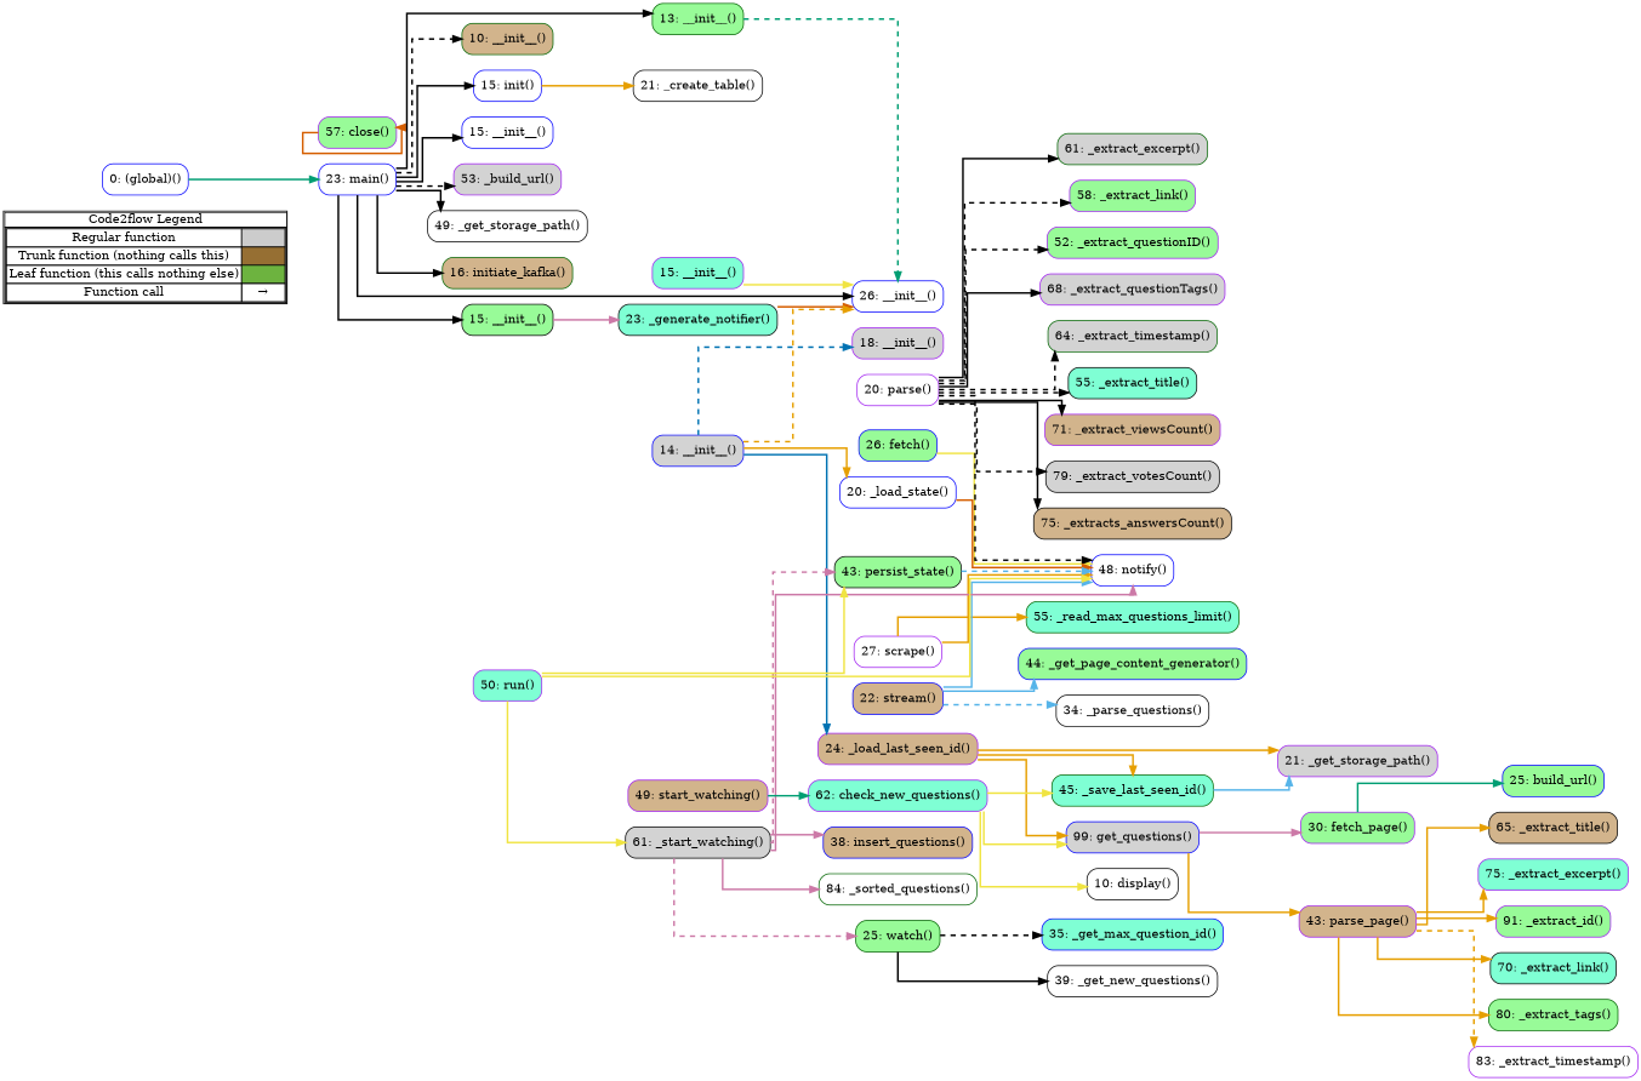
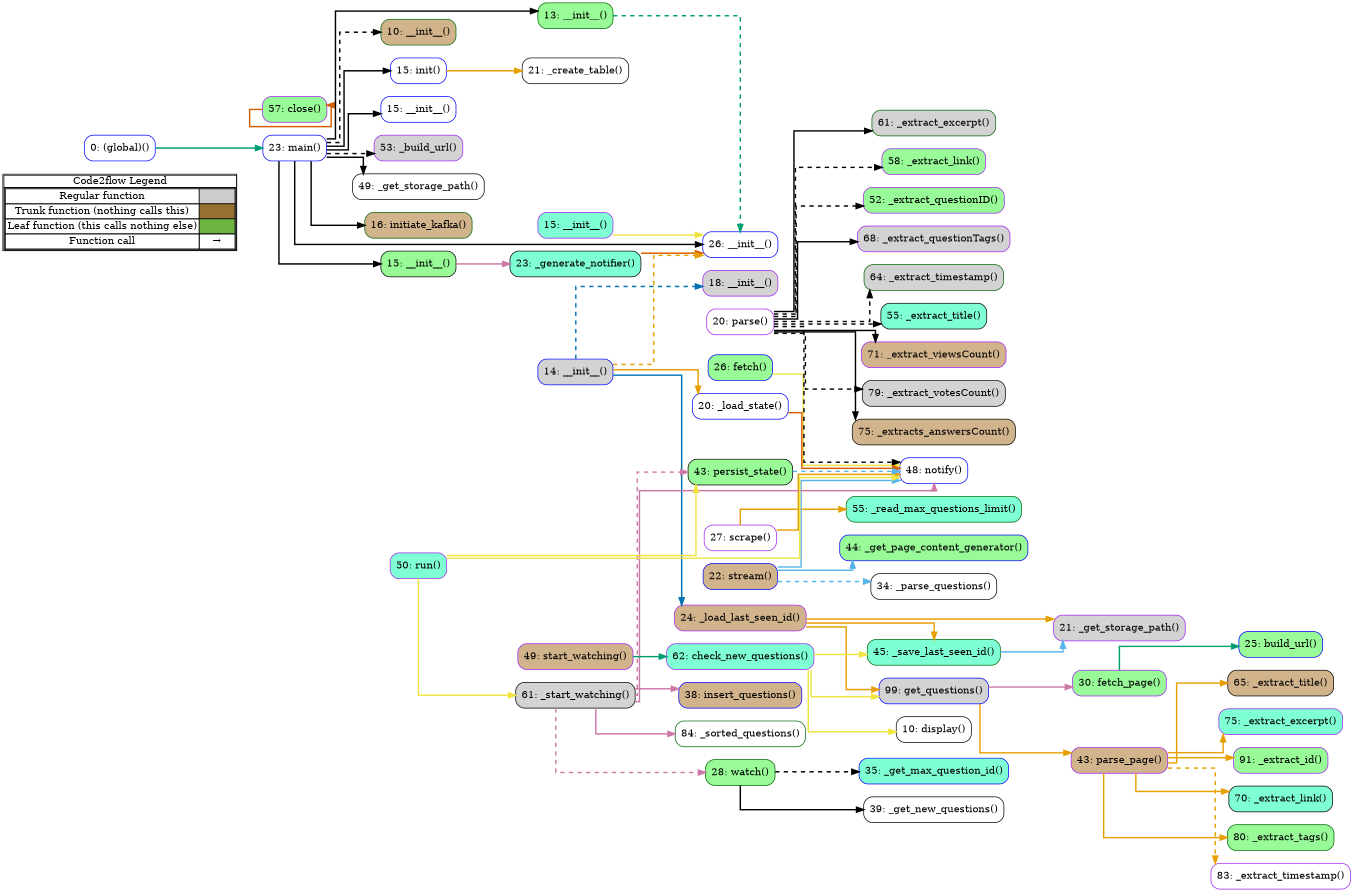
  digraph {
    concentrate=true
    rankdir=LR
    splines=ortho
    node [shape=rect color=purple fillcolor=white style="rounded,filled"]
    edge [color="#000000" penwidth=2 style=solid]
    n1 [label=<         <table cellspacing="0" cellpadding="0" border="1"><tr><td>Code2flow Legend</td></tr><tr><td>         <table cellspacing="0">         <tr><td>Regular function</td><td width="50px" bgcolor='#cccccc'></td></tr>         <tr><td>Trunk function (nothing calls this)</td><td bgcolor='#966F33'></td></tr>         <tr><td>Leaf function (this calls nothing else)</td><td bgcolor='#6db33f'></td></tr>         <tr><td>Function call</td><td><font color='black'>&#8594;</font></td></tr>         </table></td></tr></table>         > margin=0 shape=none color="" fillcolor="" style=""]
    n2 [color=darkgreen fillcolor=tan label="10: __init__()"]
    n3 [color=black label="21: _create_table()"]
    n4 [fillcolor=palegreen label="57: close()"]
    n5 [color=blue label="15: init()"]
    n6 [color=blue fillcolor=tan label="38: insert_questions()"]
    n7 [color=black label="10: display()"]
    n8 [color=blue label="15: __init__()"]
    n9 [color=blue fillcolor=palegreen label="26: fetch()"]
    n10 [color=blue label="0: (global)()"]
    n11 [fillcolor=lightgrey label="53: _build_url()"]
    n12 [color=black label="49: _get_storage_path()"]
    n13 [color=darkgreen fillcolor=tan label="16: initiate_kafka()"]
    n14 [color=blue label="23: main()"]
    n15 [color=blue label="26: __init__()"]
    n16 [color=blue label="48: notify()"]
    n17 [color=darkgreen fillcolor=palegreen label="13: __init__()"]
    n18 [color=darkgreen fillcolor=lightgrey label="61: _extract_excerpt()"]
    n19 [fillcolor=palegreen label="58: _extract_link()"]
    n20 [fillcolor=palegreen label="52: _extract_questionID()"]
    n21 [fillcolor=lightgrey label="68: _extract_questionTags()"]
    n22 [color=darkgreen fillcolor=lightgrey label="64: _extract_timestamp()"]
    n23 [color=black fillcolor=aquamarine label="55: _extract_title()"]
    n24 [fillcolor=tan label="71: _extract_viewsCount()"]
    n25 [color=black fillcolor=lightgrey label="79: _extract_votesCount()"]
    n26 [color=black fillcolor=tan label="75: _extracts_answersCount()"]
    n27 [label="20: parse()"]
    n28 [color=black fillcolor=palegreen label="15: __init__()"]
    n29 [color=black fillcolor=aquamarine label="23: _generate_notifier()"]
    n30 [color=darkgreen fillcolor=aquamarine label="55: _read_max_questions_limit()"]
    n31 [label="27: scrape()"]
    n32 [fillcolor=lightgrey label="18: __init__()"]
    n33 [fillcolor=aquamarine label="75: _extract_excerpt()"]
    n34 [fillcolor=palegreen label="91: _extract_id()"]
    n35 [color=black fillcolor=aquamarine label="70: _extract_link()"]
    n36 [color=darkgreen fillcolor=palegreen label="80: _extract_tags()"]
    n37 [label="83: _extract_timestamp()"]
    n38 [color=black fillcolor=tan label="65: _extract_title()"]
    n39 [color=blue fillcolor=palegreen label="25: build_url()"]
    n40 [fillcolor=palegreen label="30: fetch_page()"]
    n41 [color=blue fillcolor=lightgrey label="99: get_questions()"]
    n42 [fillcolor=tan label="43: parse_page()"]
    n43 [fillcolor=aquamarine label="15: __init__()"]
    n44 [color=blue fillcolor=palegreen label="44: _get_page_content_generator()"]
    n45 [color=black label="34: _parse_questions()"]
    n46 [color=blue fillcolor=tan label="22: stream()"]
    n47 [color=blue fillcolor=lightgrey label="14: __init__()"]
    n48 [color=blue fillcolor=aquamarine label="35: _get_max_question_id()"]
    n49 [color=black label="39: _get_new_questions()"]
    n50 [color=blue label="20: _load_state()"]
    n51 [color=darkgreen label="84: _sorted_questions()"]
    n52 [color=black fillcolor=lightgrey label="61: _start_watching()"]
    n53 [color=black fillcolor=palegreen label="43: persist_state()"]
    n54 [fillcolor=aquamarine label="50: run()"]
-   n55 [color=darkgreen fillcolor=palegreen label="25: watch()"]
+   n55 [color=darkgreen fillcolor=palegreen label="28: watch()"]
    n56 [fillcolor=lightgrey label="21: _get_storage_path()"]
    n57 [fillcolor=tan label="24: _load_last_seen_id()"]
    n58 [color=darkgreen fillcolor=aquamarine label="45: _save_last_seen_id()"]
    n59 [fillcolor=aquamarine label="62: check_new_questions()"]
    n60 [fillcolor=tan label="49: start_watching()"]
    subgraph sub_1 {
      label=legend
      rank=min
      n1
    }
    subgraph sub_2 {
      label="File: db_adapter"
      style=dotted
      subgraph sub_3 {
        label="Class: PostgresAdapter"
        style=dotted
        n2
        n3
        n4
        n5
        n6
      }
    }
    subgraph sub_4 {
      label="File: display"
      style=dotted
      subgraph sub_5 {
        label="Class: QuestionDisplay"
        style=dotted
        n7
      }
    }
    subgraph sub_6 {
      label="File: fetcher"
      style=dotted
      subgraph sub_7 {
        label="Class: FetcherStrategy"
        style=dotted
        n8
        n9
      }
    }
    subgraph sub_8 {
      label="File: main"
      style=dotted
      n10
      n11
      n12
      n13
      n14
    }
    subgraph sub_9 {
      label="File: notification_handler"
      style=dotted
      subgraph sub_10 {
        label="Class: Notifier"
        style=dotted
        n15
        n16
      }
    }
    subgraph sub_11 {
      label="File: parser"
      style=dotted
      subgraph sub_12 {
        label="Class: QuestionParserTemplateMethod"
        style=dotted
        n17
        n18
        n19
        n20
        n21
        n22
        n23
        n24
        n25
        n26
        n27
      }
    }
    subgraph sub_13 {
      label="File: scraper"
      style=dotted
      subgraph sub_14 {
        label="Class: StackOverflowScraperFacade"
        style=dotted
        n28
        n29
        n30
        n31
      }
    }
    subgraph sub_15 {
      label="File: scraper"
      style=dotted
      subgraph sub_16 {
        label="Class: StackOverflowScraper"
        style=dotted
        n32
        n33
        n34
        n35
        n36
        n37
        n38
        n39
        n40
        n41
        n42
      }
    }
    subgraph sub_17 {
      label="File: stream"
      style=dotted
      subgraph sub_18 {
        label="Class: QuestionStreamIterator"
        style=dotted
        n43
        n44
        n45
        n46
      }
    }
    subgraph sub_19 {
      label="File: watcher"
      style=dotted
      subgraph sub_20 {
        label="Class: QuestionWatcher"
        style=dotted
        n47
        n48
        n49
        n50
        n51
        n52
        n53
        n54
        n55
      }
    }
    subgraph sub_21 {
      label="File: watcher"
      style=dotted
      subgraph sub_22 {
        label="Class: QuestionWatcher"
        style=dotted
        n47
        n56
        n57
        n58
        n59
        n60
      }
    }
    n4 -> n4 [color="#D55E00"]
    n5 -> n3 [color="#E69F00"]
    n9 -> n16 [color="#F0E442" style=""]
    n9 -> n16 [color="#F0E442" style=""]
    n10 -> n14 [color="#009E73"]
    n14 -> n2 [style=dashed]
    n14 -> n5
    n14 -> n8
    n14 -> n11 [style=dashed]
    n14 -> n12
    n14 -> n13
    n14 -> n15
    n14 -> n17 [style=bold]
    n14 -> n28
    n17 -> n15 [color="#009E73" style=dashed]
    n27 -> n16 [style=dashed]
    n27 -> n18 [style=bold]
    n27 -> n19 [style=dashed]
    n27 -> n20 [style=dashed]
    n27 -> n21
    n27 -> n22 [style=dashed]
    n27 -> n23 [style=dashed]
    n27 -> n24 [style=bold]
    n27 -> n25 [style=dashed]
    n27 -> n26 [style=bold]
    n28 -> n29 [color="#CC79A7"]
    n29 -> n15 [color="#D55E00"]
    n29 -> n15 [color="#D55E00" style=""]
    n31 -> n16 [color="#E69F00" style=bold]
    n31 -> n16 [color="#E69F00" style=""]
    n31 -> n30 [color="#E69F00" style=bold]
    n40 -> n39 [color="#009E73"]
    n41 -> n40 [color="#CC79A7"]
    n41 -> n42 [color="#E69F00"]
    n42 -> n33 [color="#E69F00" style=bold]
    n42 -> n34 [color="#E69F00"]
    n42 -> n35 [color="#E69F00"]
    n42 -> n36 [color="#E69F00"]
    n42 -> n37 [color="#E69F00" style=dashed]
    n42 -> n38 [color="#E69F00"]
    n43 -> n15 [color="#F0E442" style=""]
    n46 -> n16 [color="#56B4E9" style=bold]
    n46 -> n44 [color="#56B4E9"]
    n46 -> n45 [color="#56B4E9" style=dashed]
    n47 -> n15 [color="#E69F00" style=dashed]
    n47 -> n32 [color="#0072B2" style=dashed]
    n47 -> n50 [color="#E69F00" style=bold]
    n47 -> n57 [color="#0072B2" style=bold]
    n50 -> n16 [color="#D55E00" style=bold]
    n52 -> n6 [color="#CC79A7"]
    n52 -> n16 [color="#CC79A7" style=bold]
    n52 -> n16 [color="#CC79A7" style=""]
    n52 -> n51 [color="#CC79A7" style=bold]
    n52 -> n53 [color="#CC79A7" style=dashed]
    n52 -> n55 [color="#CC79A7" style=dashed]
    n53 -> n16 [color="#56B4E9" style=dashed]
    n54 -> n16 [color="#F0E442" style=""]
    n54 -> n16 [color="#F0E442" style=""]
    n54 -> n16 [color="#F0E442" style=""]
    n54 -> n52 [color="#F0E442" style=""]
    n54 -> n53 [color="#F0E442" style=""]
    n55 -> n48 [style=dashed]
    n55 -> n49 [style=bold]
    n57 -> n41 [color="#E69F00"]
    n57 -> n56 [color="#E69F00"]
    n57 -> n58 [color="#E69F00" style=bold]
    n58 -> n56 [color="#56B4E9" style=bold]
    n59 -> n7 [color="#F0E442" style=""]
    n59 -> n41 [color="#F0E442" style=""]
    n59 -> n58 [color="#F0E442" style=""]
    n60 -> n59 [color="#009E73"]
  }
